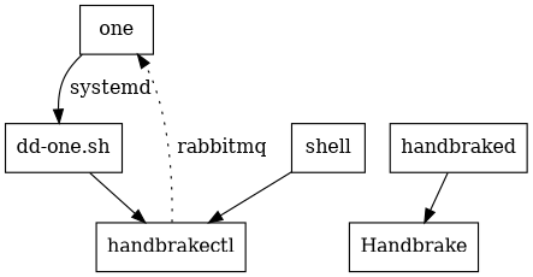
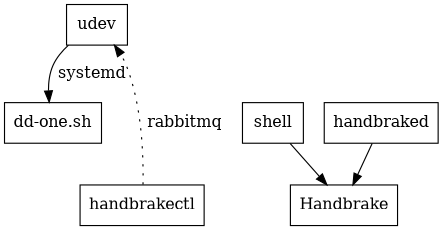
  digraph {
    node [shape=box]
-   udev [label=one]
+   udev
    "dd-one.sh"
    handbrakectl
    handbraked
    Handbrake
    shell
    udev -> "dd-one.sh" [label=" systemd" style=solid]
-   "dd-one.sh" -> handbrakectl
    handbrakectl -> udev [label=" rabbitmq" style=dotted]
    handbraked -> Handbrake
-   shell -> handbrakectl
+   shell -> Handbrake
  }
